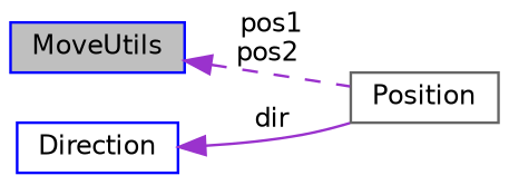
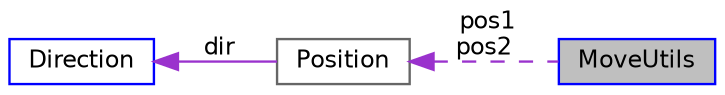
  digraph {
    rankdir=LR
    node [color=blue fillcolor=white fontname=Helvetica fontsize=10 shape=record style=filled]
    edge [color=darkorchid3 dir=back fontname=Helvetica fontsize=10 labelfontname=Helvetica labelfontsize=10]
    n1 [fillcolor=grey75 fontcolor=black height=0.2 label=MoveUtils width=0.4]
    n2 [height=0.2 label=Direction width=0.4]
    n3 [color=gray40 height=0.2 label=Position width=0.4]
    n2 -> n3 [label=" dir" style=solid]
-   n1 -> n3 [label=" pos1\npos2" style=dashed]
+   n3 -> n1 [label=" pos1\npos2" style=dashed]
  }
